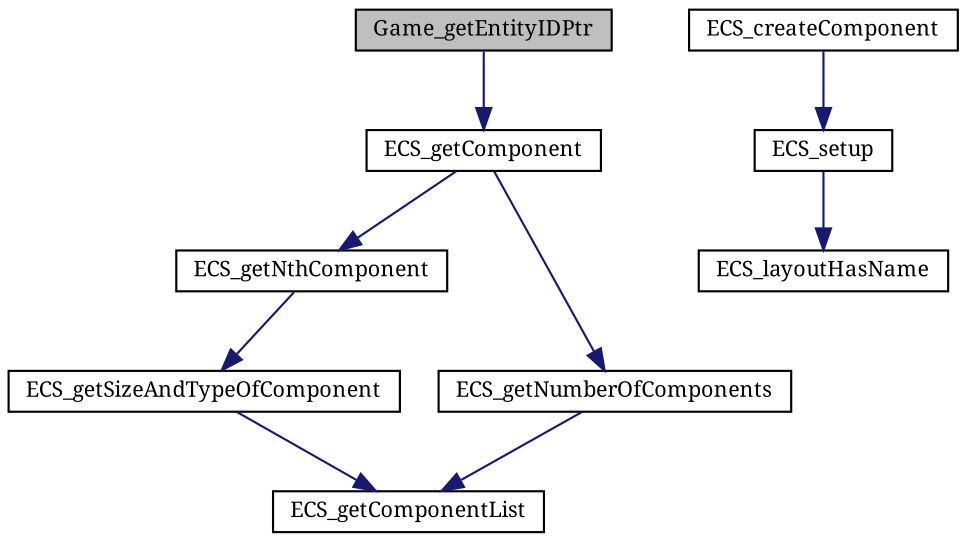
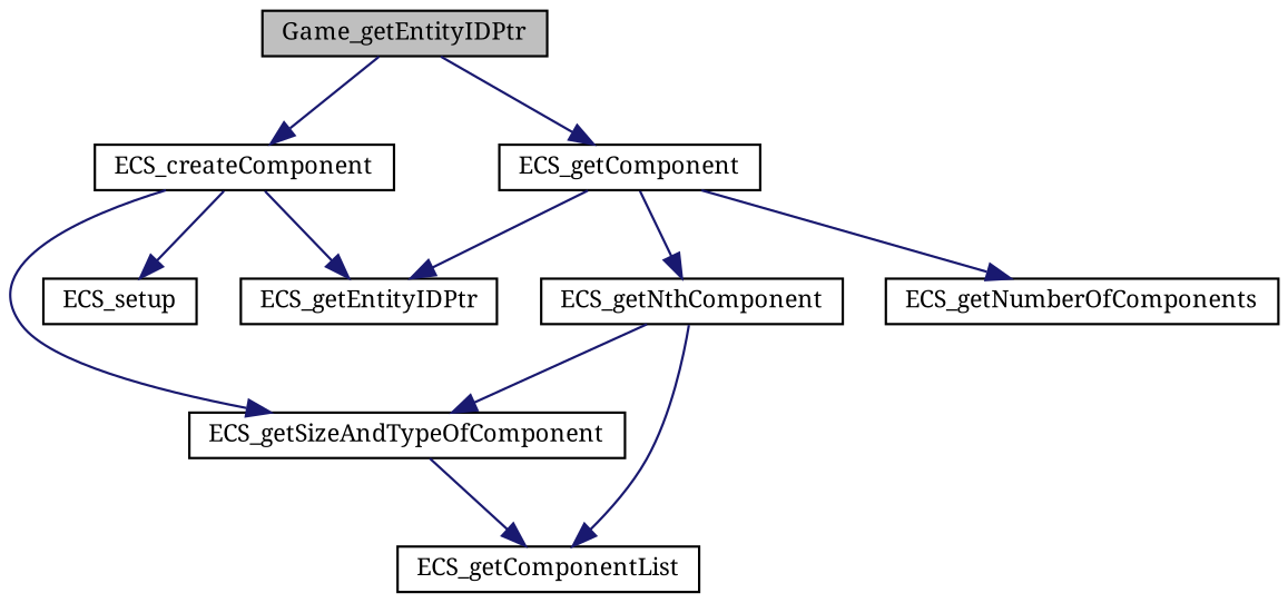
  digraph {
    fontname="Noto Serif"
    rankdir=TB
    node [color=black fillcolor=white fontname="Noto Serif" fontsize=10 shape=record style=filled]
    edge [color=midnightblue fontname="Noto Serif" fontsize=10 labelfontname=Helvetica labelfontsize=10 style=solid]
    n1 [fillcolor=grey75 fontcolor=black height=0.2 label=Game_getEntityIDPtr width=0.4]
    n2 [height=0.2 label=ECS_createComponent width=0.4]
    n3 [height=0.2 label=ECS_getComponent width=0.4]
+   n4 [height=0.2 label=ECS_getEntityIDPtr width=0.4]
    n5 [height=0.2 label=ECS_getSizeAndTypeOfComponent width=0.4]
    n6 [height=0.2 label=ECS_setup width=0.4]
    n7 [height=0.2 label=ECS_getNthComponent width=0.4]
    n8 [height=0.2 label=ECS_getNumberOfComponents width=0.4]
    n9 [height=0.2 label=ECS_getComponentList width=0.4]
-   n10 [height=0.2 label=ECS_layoutHasName width=0.4]
+   n1 -> n2
    n1 -> n3
+   n2 -> n4
+   n2 -> n5
    n2 -> n6
+   n3 -> n4
    n3 -> n7
    n3 -> n8
    n5 -> n9
-   n6 -> n10
    n7 -> n5
-   n8 -> n9
+   n7 -> n9
  }
